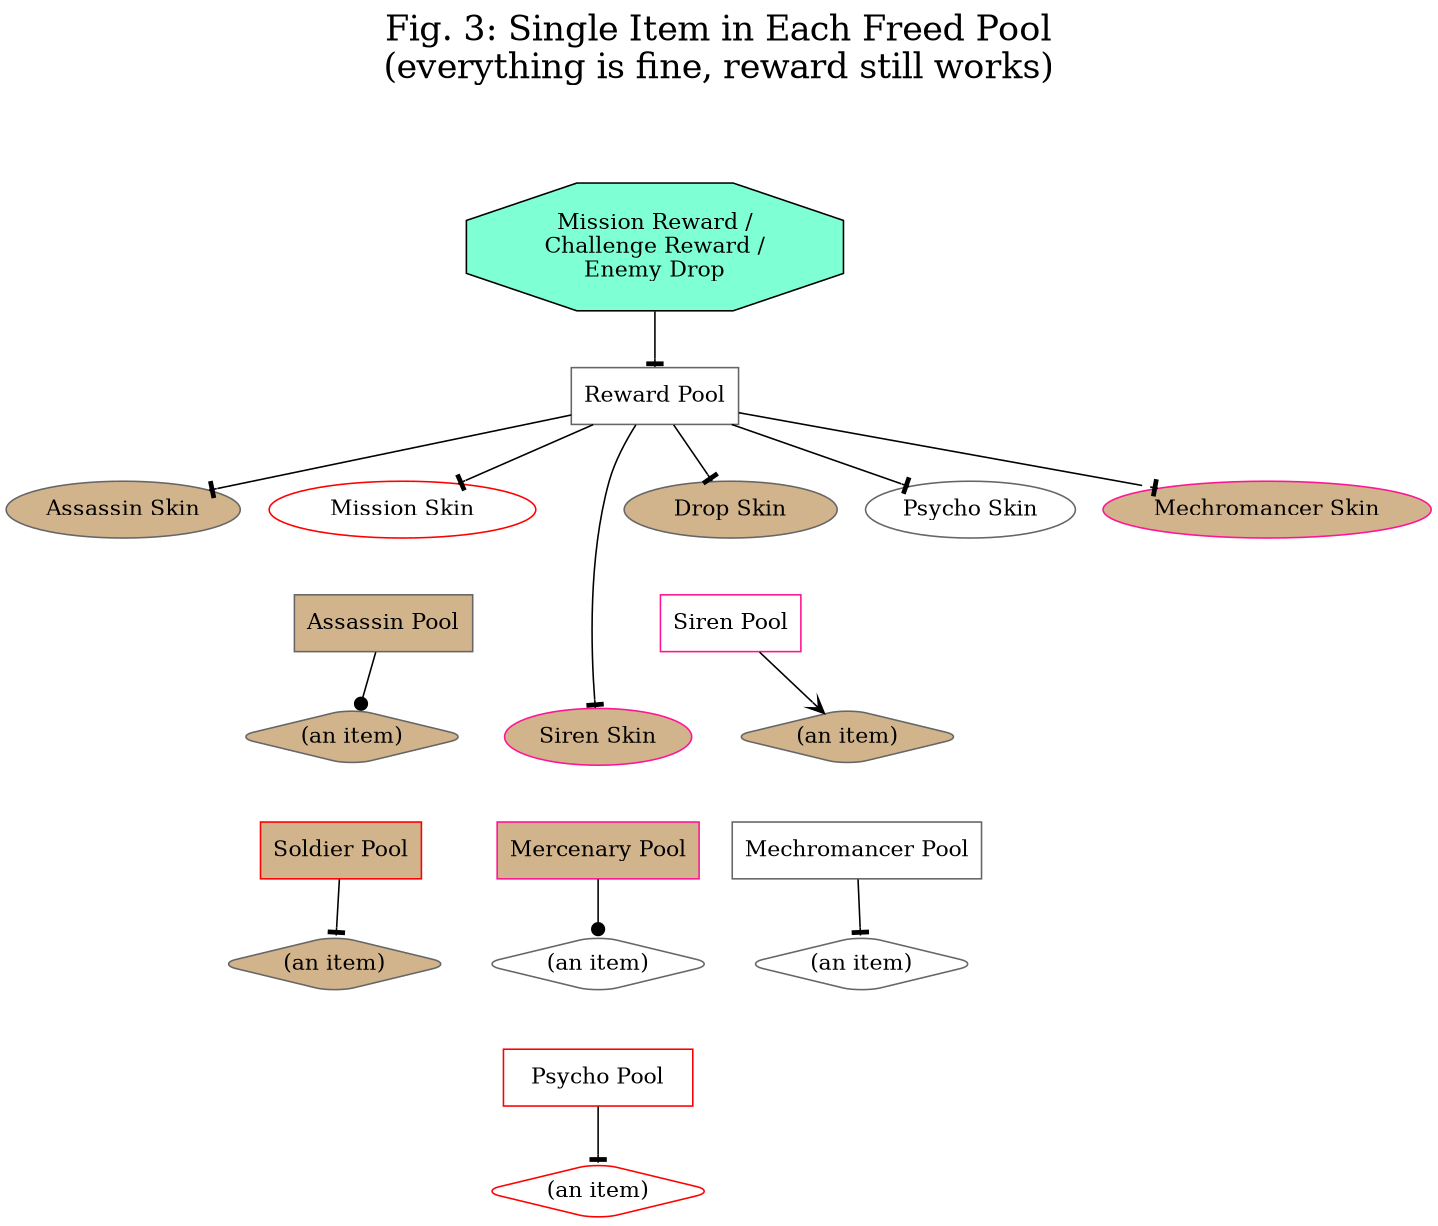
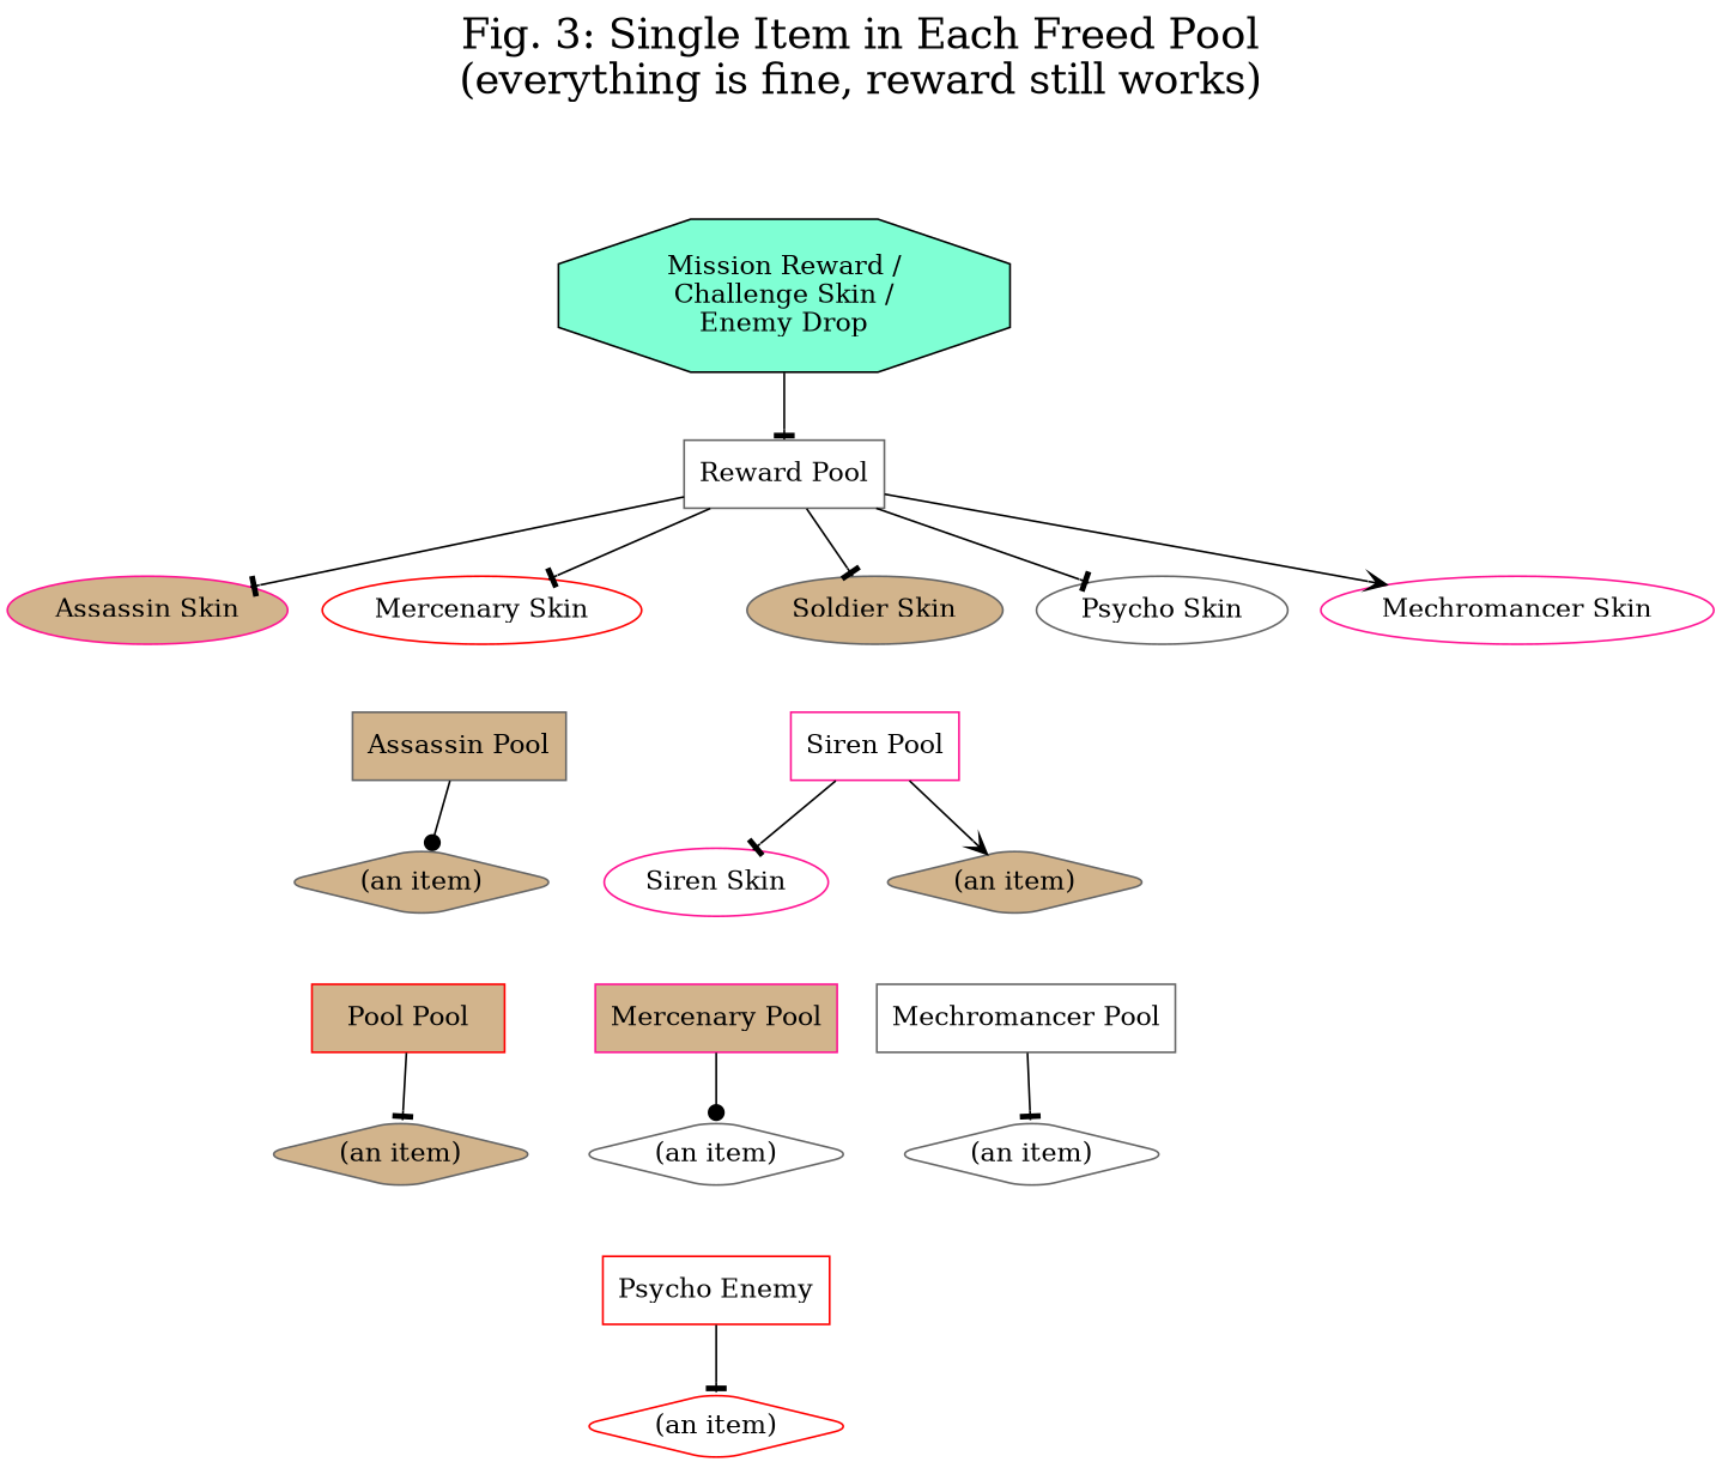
  digraph {
    fontsize=22
    label=<Fig. 3: Single Item in Each Freed Pool<br/>(everything is fine, reward still works)>
    labelloc=t
    node [fillcolor=white shape=rectangle style=filled color=gray40]
    edge [arrowhead=tee]
-   n1 [fillcolor=aquamarine1 label=<Mission Reward /<br/>Challenge Reward /<br/>Enemy Drop> shape=octagon color=""]
+   n1 [fillcolor=aquamarine1 label=<Mission Reward /<br/>Challenge Skin /<br/>Enemy Drop> shape=octagon color=""]
    n2 [label="Reward Pool"]
    n3 [fillcolor=tan label="Assassin Pool"]
    n4 [color=deeppink fillcolor=tan label="Mercenary Pool"]
    n5 [color=deeppink label="Siren Pool"]
-   n6 [color=red fillcolor=tan label="Soldier Pool"]
-   n7 [color=red label="Psycho Pool"]
+   n6 [color=red fillcolor=tan label="Pool Pool"]
+   n7 [color=red label="Psycho Enemy"]
    n8 [label="Mechromancer Pool"]
-   n9 [fillcolor=tan label="Assassin Skin" shape=""]
-   n10 [color=red label="Mission Skin" shape=""]
-   n11 [color=deeppink fillcolor=tan label="Siren Skin" shape=""]
-   n12 [fillcolor=tan label="Drop Skin" shape=""]
+   n9 [color=deeppink fillcolor=tan label="Assassin Skin" shape=""]
+   n10 [color=red label="Mercenary Skin" shape=""]
+   n11 [color=deeppink label="Siren Skin" shape=""]
+   n12 [fillcolor=tan label="Soldier Skin" shape=""]
    n13 [label="Psycho Skin" shape=""]
-   n14 [color=deeppink fillcolor=tan label="Mechromancer Skin" shape=""]
+   n14 [color=deeppink label="Mechromancer Skin" shape=""]
    n15 [fillcolor=tan label="(an item)" shape=diamond style="filled,rounded"]
    n16 [fillcolor=tan label="(an item)" shape=diamond style="filled,rounded"]
    n17 [label="(an item)" shape=diamond style="filled,rounded"]
    n18 [fillcolor=tan label="(an item)" shape=diamond style="filled,rounded"]
    n19 [label="(an item)" shape=diamond style="filled,rounded"]
    n20 [color=red label="(an item)" shape=diamond style="filled,rounded"]
    subgraph sub_1 {
      n1
    }
    subgraph sub_2 {
      n2
    }
    subgraph sub_3 {
      n3
      n4
      n5
      n6
      n7
      n8
    }
    subgraph sub_4 {
      n9
      n10
      n11
      n12
      n13
      n14
    }
    subgraph sub_5 {
      n15
      n16
      n17
      n18
      n19
      n20
    }
    subgraph sub_6 {
      n3
      n4
      n5
      n6
      n7
      n8
      n10
      n11
      n12
      n16
      n17
      n18
    }
    n1 -> n2
    n2 -> n9
    n2 -> n10
-   n2 -> n11
+   n5 -> n11
    n2 -> n12
    n2 -> n13
-   n2 -> n14
+   n2 -> n14 [arrowhead=vee]
    n3 -> n18 [arrowhead=dot]
    n4 -> n17 [arrowhead=dot]
    n5 -> n16 [arrowhead=vee]
    n6 -> n15
    n7 -> n20
    n8 -> n19
    n10 -> n3 [style=invis arrowhead=""]
    n11 -> n4 [style=invis arrowhead=""]
    n12 -> n5 [style=invis arrowhead=""]
    n16 -> n8 [style=invis arrowhead=""]
    n17 -> n7 [style=invis arrowhead=""]
    n18 -> n6 [style=invis arrowhead=""]
  }
